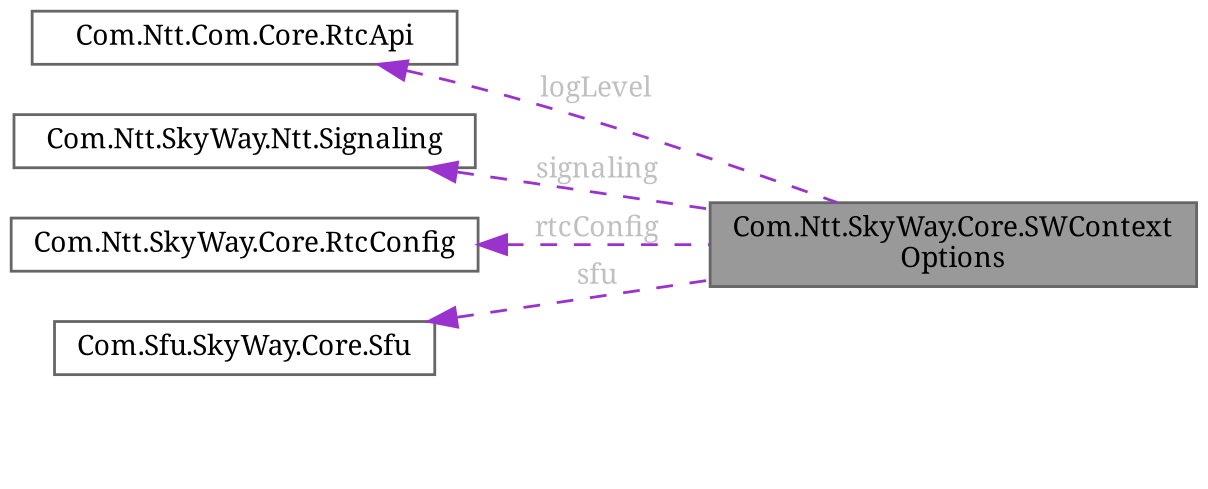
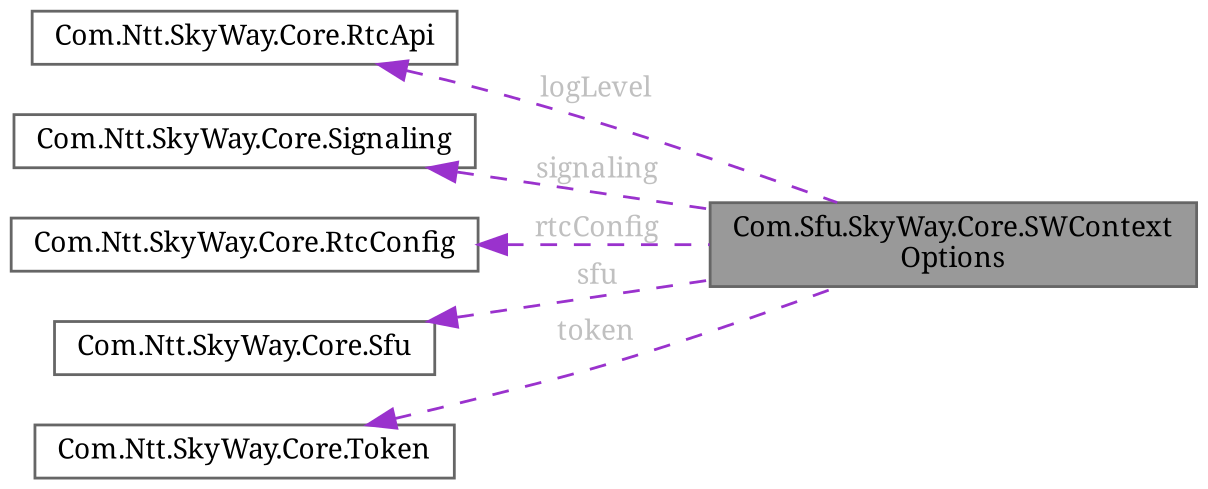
  digraph {
    fontname="Noto Serif"
    rankdir=LR
    node [color=gray40 fillcolor=white fontname="Noto Serif" fontsize=10 shape=box style=filled]
    edge [color=darkorchid3 dir=back fontcolor=grey fontname="Noto Serif" fontsize=10 labelfontname=Helvetica labelfontsize=10 style=dashed]
-   n1 [fillcolor=grey60 fontcolor=black height=0.2 label="Com.Ntt.SkyWay.Core.SWContext\lOptions" width=0.4]
-   n2 [height=0.2 label="Com.Ntt.Com.Core.RtcApi" width=0.4]
-   n3 [height=0.2 label="Com.Ntt.SkyWay.Ntt.Signaling" width=0.4]
+   n1 [fillcolor=grey60 fontcolor=black height=0.2 label="Com.Sfu.SkyWay.Core.SWContext\lOptions" width=0.4]
+   n2 [height=0.2 label="Com.Ntt.SkyWay.Core.RtcApi" width=0.4]
+   n3 [height=0.2 label="Com.Ntt.SkyWay.Core.Signaling" width=0.4]
    n4 [height=0.2 label="Com.Ntt.SkyWay.Core.RtcConfig" width=0.4]
-   n5 [height=0.2 label="Com.Sfu.SkyWay.Core.Sfu" width=0.4]
+   n5 [height=0.2 label="Com.Ntt.SkyWay.Core.Sfu" width=0.4]
+   n6 [height=0.2 label="Com.Ntt.SkyWay.Core.Token" width=0.4]
    n2 -> n1 [label=" logLevel"]
    n3 -> n1 [label=" signaling"]
    n4 -> n1 [label=" rtcConfig"]
    n5 -> n1 [label=" sfu"]
+   n6 -> n1 [label=" token"]
  }
